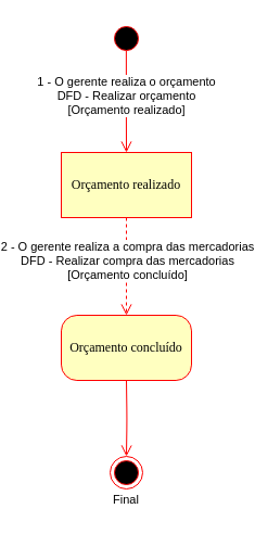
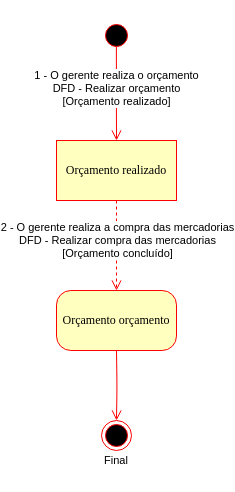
  <mxCell id="0" />
  <mxCell id="1" parent="0" />
  <mxCell id="2" value="" style="ellipse;html=1;shape=startState;fillColor=#000000;strokeColor=#ff0000;rounded=1;shadow=0;comic=0;labelBackgroundColor=none;fontFamily=Verdana;fontSize=12;fontColor=#000000;align=center;direction=south;" parent="1" vertex="1"><mxGeometry x="65" y="20" width="30" height="30" as="geometry" /></mxCell>
  <mxCell id="3" value="Orçamento realizado" style="whiteSpace=wrap;html=1;arcSize=24;fillColor=#ffffc0;strokeColor=#ff0000;shadow=0;comic=0;labelBackgroundColor=none;fontFamily=Verdana;fontSize=12;fontColor=#000000;align=center;rounded=0;" parent="1" vertex="1"><mxGeometry x="20" y="140" width="120" height="60" as="geometry" /></mxCell>
- <mxCell id="4" value="Orçamento concluído" style="rounded=1;whiteSpace=wrap;html=1;arcSize=24;fillColor=#ffffc0;strokeColor=#ff0000;shadow=0;comic=0;labelBackgroundColor=none;fontFamily=Verdana;fontSize=12;fontColor=#000000;align=center;" parent="1" vertex="1"><mxGeometry x="20" y="290" width="120" height="60" as="geometry" /></mxCell>
+ <mxCell id="4" value="Orçamento orçamento" style="rounded=1;whiteSpace=wrap;html=1;arcSize=24;fillColor=#ffffc0;strokeColor=#ff0000;shadow=0;comic=0;labelBackgroundColor=none;fontFamily=Verdana;fontSize=12;fontColor=#000000;align=center;" parent="1" vertex="1"><mxGeometry x="20" y="290" width="120" height="60" as="geometry" /></mxCell>
  <mxCell id="5" style="edgeStyle=orthogonalEdgeStyle;html=1;labelBackgroundColor=none;endArrow=open;endSize=8;strokeColor=#ff0000;fontFamily=Verdana;fontSize=12;align=left;exitX=0.874;exitY=0.504;exitDx=0;exitDy=0;exitPerimeter=0;" parent="1" source="2" target="3" edge="1"><mxGeometry relative="1" as="geometry" /></mxCell>
  <mxCell id="6" value="1 -&amp;nbsp;O gerente realiza o orçamento&lt;br&gt;DFD - Realizar orçamento&lt;br&gt;[Orçamento realizado]" style="edgeLabel;html=1;align=center;verticalAlign=middle;resizable=0;points=[];" parent="5" vertex="1" connectable="0"><mxGeometry x="-0.264" y="1" relative="1" as="geometry"><mxPoint x="-1" y="6.67" as="offset" /></mxGeometry></mxCell>
  <mxCell id="7" style="edgeStyle=orthogonalEdgeStyle;html=1;labelBackgroundColor=none;endArrow=open;endSize=8;strokeColor=#ff0000;fontFamily=Verdana;fontSize=12;align=left;exitX=0.5;exitY=1;exitDx=0;exitDy=0;entryX=0.5;entryY=0;entryDx=0;entryDy=0;dashed=1;" parent="1" source="3" target="4" edge="1"><mxGeometry relative="1" as="geometry"><mxPoint x="79.5" y="220" as="sourcePoint" /><mxPoint x="80" y="270" as="targetPoint" /><Array as="points" /></mxGeometry></mxCell>
  <mxCell id="8" value="2 -&amp;nbsp;O gerente realiza a compra das mercadorias&lt;br&gt;DFD - Realizar compra das mercadorias&lt;br&gt;[Orçamento concluído]" style="edgeLabel;html=1;align=center;verticalAlign=middle;resizable=0;points=[];" parent="7" vertex="1" connectable="0"><mxGeometry x="1" y="44" relative="1" as="geometry"><mxPoint x="-44" y="-50.29" as="offset" /></mxGeometry></mxCell>
  <mxCell id="9" style="edgeStyle=orthogonalEdgeStyle;html=1;labelBackgroundColor=none;endArrow=open;endSize=8;strokeColor=#ff0000;fontFamily=Verdana;fontSize=12;align=left;exitX=0.5;exitY=1;exitDx=0;exitDy=0;entryX=0.5;entryY=0;entryDx=0;entryDy=0;" parent="1" source="11" edge="1"><mxGeometry relative="1" as="geometry"><mxPoint x="79.71" y="360" as="sourcePoint" /><mxPoint x="79.71" y="450" as="targetPoint" /><Array as="points" /></mxGeometry></mxCell>
  <mxCell id="10" value="&lt;font style=&quot;font-size: 11px&quot;&gt;Final&lt;/font&gt;" style="text;html=1;strokeColor=none;fillColor=none;align=center;verticalAlign=middle;whiteSpace=wrap;rounded=0;" parent="1" vertex="1"><mxGeometry x="60" y="450" width="40" height="20" as="geometry" /></mxCell>
  <mxCell id="11" value="" style="ellipse;html=1;shape=endState;fillColor=#000000;strokeColor=#ff0000;" parent="1" vertex="1"><mxGeometry x="65" y="420" width="30" height="30" as="geometry" /></mxCell>
  <mxCell id="12" value="" style="edgeStyle=orthogonalEdgeStyle;orthogonalLoop=1;jettySize=auto;html=1;labelBackgroundColor=none;endArrow=open;endSize=8;strokeColor=#ff0000;fontFamily=Verdana;fontSize=12;align=left;" parent="1" target="11" edge="1"><mxGeometry relative="1" as="geometry"><mxPoint x="80" y="350" as="sourcePoint" /></mxGeometry></mxCell>
